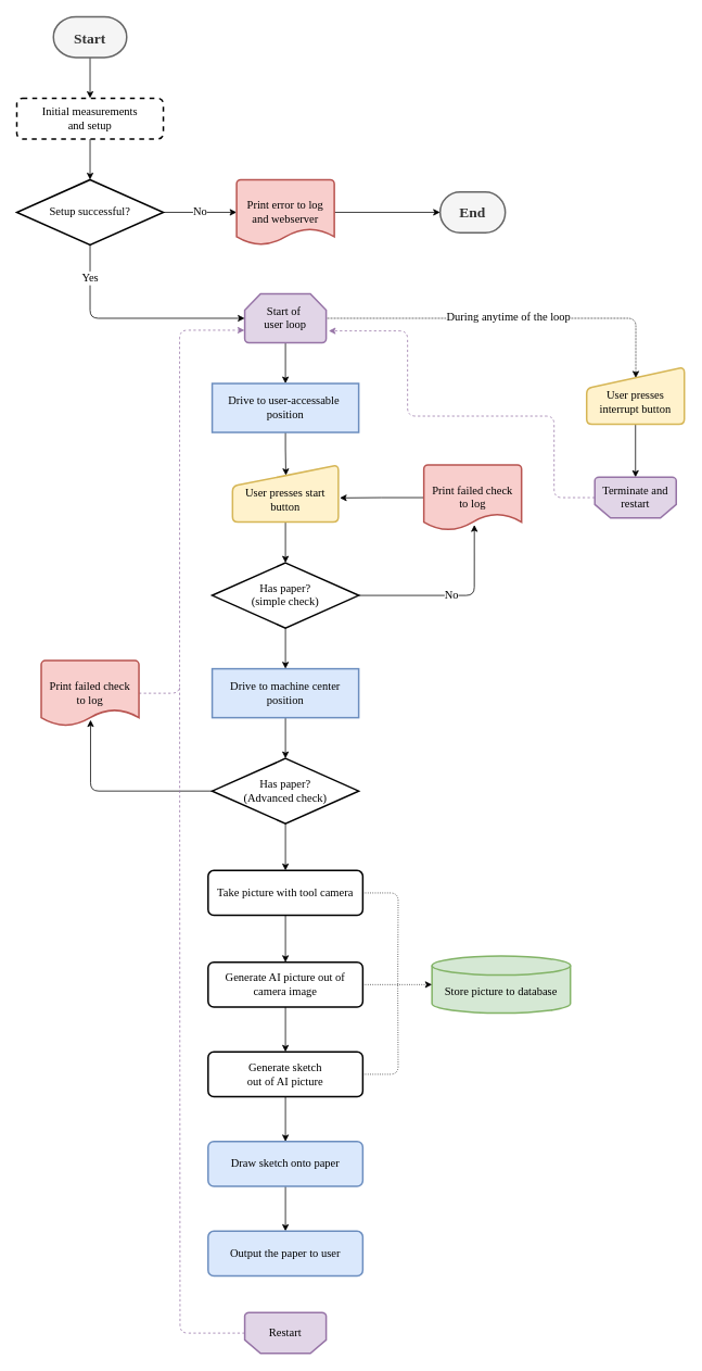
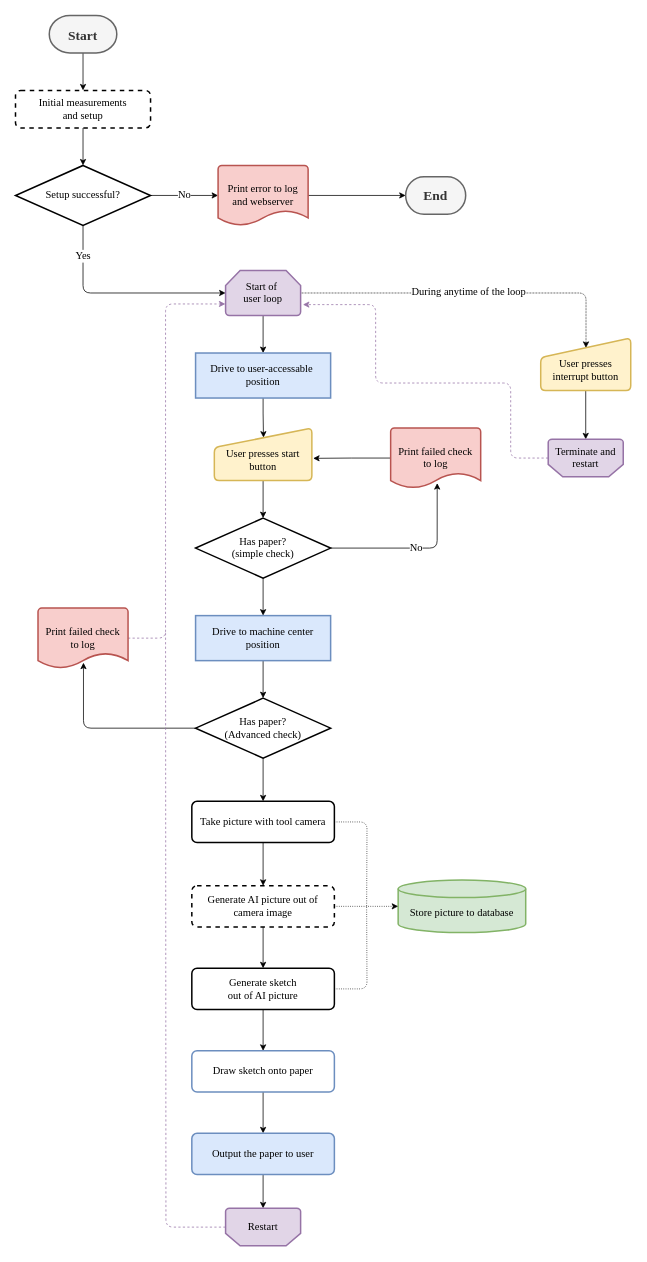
  <mxCell id="0" />
  <mxCell id="1" parent="0" />
  <mxCell id="2" style="edgeStyle=orthogonalEdgeStyle;rounded=0;orthogonalLoop=1;jettySize=auto;html=1;entryX=0.5;entryY=0;entryDx=0;entryDy=0;fontFamily=Times New Roman;fontSize=14;" edge="1" parent="1" source="3" target="15"><mxGeometry relative="1" as="geometry"><mxPoint x="115" y="100" as="targetPoint" /><Array as="points" /></mxGeometry></mxCell>
  <mxCell id="3" value="&lt;h1&gt;&lt;font style=&quot;font-size: 18px;&quot; face=&quot;Times New Roman&quot;&gt;Start&lt;/font&gt;&lt;/h1&gt;" style="strokeWidth=2;html=1;shape=mxgraph.flowchart.terminator;whiteSpace=wrap;fillColor=#f5f5f5;fontColor=#333333;strokeColor=#666666;" vertex="1" parent="1"><mxGeometry x="65" y="20" width="90" height="50" as="geometry" /></mxCell>
  <mxCell id="4" style="edgeStyle=orthogonalEdgeStyle;rounded=0;orthogonalLoop=1;jettySize=auto;html=1;entryX=0.5;entryY=0;entryDx=0;entryDy=0;entryPerimeter=0;fontFamily=Times New Roman;fontSize=14;exitX=0.5;exitY=1;exitDx=0;exitDy=0;" edge="1" parent="1" source="15" target="7"><mxGeometry relative="1" as="geometry"><mxPoint x="115" y="160" as="sourcePoint" /><Array as="points" /></mxGeometry></mxCell>
  <mxCell id="5" value="No" style="edgeStyle=orthogonalEdgeStyle;rounded=0;orthogonalLoop=1;jettySize=auto;html=1;entryX=0;entryY=0.5;entryDx=0;entryDy=0;entryPerimeter=0;fontFamily=Times New Roman;fontSize=14;" edge="1" parent="1" source="7" target="9"><mxGeometry relative="1" as="geometry" /></mxCell>
  <mxCell id="6" value="Yes" style="edgeStyle=orthogonalEdgeStyle;rounded=1;orthogonalLoop=1;jettySize=auto;html=1;entryX=0;entryY=0.5;entryDx=0;entryDy=0;entryPerimeter=0;fontFamily=Times New Roman;fontSize=14;" edge="1" parent="1" source="7" target="14"><mxGeometry x="-0.709" relative="1" as="geometry"><Array as="points"><mxPoint x="110" y="390" /></Array><mxPoint as="offset" /></mxGeometry></mxCell>
  <mxCell id="7" value="Setup successful?" style="strokeWidth=2;html=1;shape=mxgraph.flowchart.decision;whiteSpace=wrap;fontFamily=Times New Roman;fontSize=14;" vertex="1" parent="1"><mxGeometry x="20" y="220" width="180" height="80" as="geometry" /></mxCell>
  <mxCell id="8" style="edgeStyle=orthogonalEdgeStyle;rounded=0;orthogonalLoop=1;jettySize=auto;html=1;entryX=0;entryY=0.5;entryDx=0;entryDy=0;entryPerimeter=0;fontFamily=Times New Roman;fontSize=14;" edge="1" parent="1" source="9" target="10"><mxGeometry relative="1" as="geometry" /></mxCell>
  <mxCell id="9" value="Print error to log&lt;br&gt;and webserver" style="strokeWidth=2;html=1;shape=mxgraph.flowchart.document2;whiteSpace=wrap;size=0.25;fontFamily=Times New Roman;fontSize=14;fillColor=#f8cecc;strokeColor=#b85450;" vertex="1" parent="1"><mxGeometry x="290" y="220" width="120" height="80" as="geometry" /></mxCell>
  <mxCell id="10" value="&lt;h2&gt;&lt;font style=&quot;font-size: 18px;&quot;&gt;End&lt;/font&gt;&lt;/h2&gt;" style="strokeWidth=2;html=1;shape=mxgraph.flowchart.terminator;whiteSpace=wrap;fontFamily=Times New Roman;fontSize=14;fillColor=#f5f5f5;fontColor=#333333;strokeColor=#666666;" vertex="1" parent="1"><mxGeometry x="540" y="235" width="80" height="50" as="geometry" /></mxCell>
  <mxCell id="11" style="edgeStyle=orthogonalEdgeStyle;rounded=0;orthogonalLoop=1;jettySize=auto;html=1;exitX=0.5;exitY=1;exitDx=0;exitDy=0;exitPerimeter=0;entryX=0.5;entryY=0;entryDx=0;entryDy=0;fontFamily=Times New Roman;fontSize=14;" edge="1" parent="1" source="14" target="17"><mxGeometry relative="1" as="geometry" /></mxCell>
  <mxCell id="12" style="edgeStyle=orthogonalEdgeStyle;rounded=1;orthogonalLoop=1;jettySize=auto;html=1;entryX=0.503;entryY=0.188;entryDx=0;entryDy=0;entryPerimeter=0;fontFamily=Times New Roman;fontSize=14;dashed=1;dashPattern=1 1;" edge="1" parent="1" source="14" target="33"><mxGeometry relative="1" as="geometry" /></mxCell>
  <mxCell id="13" value="During anytime of the loop" style="edgeLabel;html=1;align=center;verticalAlign=middle;resizable=0;points=[];fontSize=14;fontFamily=Times New Roman;" vertex="1" connectable="0" parent="12"><mxGeometry x="-0.015" y="2" relative="1" as="geometry"><mxPoint as="offset" /></mxGeometry></mxCell>
  <mxCell id="14" value="Start of&amp;nbsp;&lt;br&gt;user loop" style="strokeWidth=2;html=1;shape=mxgraph.flowchart.loop_limit;whiteSpace=wrap;fontFamily=Times New Roman;fontSize=14;fillColor=#e1d5e7;strokeColor=#9673a6;" vertex="1" parent="1"><mxGeometry x="300" y="360" width="100" height="60" as="geometry" /></mxCell>
  <mxCell id="15" value="Initial measurements&lt;br&gt;and setup" style="rounded=1;whiteSpace=wrap;html=1;absoluteArcSize=1;arcSize=14;strokeWidth=2;fontFamily=Times New Roman;fontSize=14;dashed=1;" vertex="1" parent="1"><mxGeometry x="20" y="120" width="180" height="50" as="geometry" /></mxCell>
  <mxCell id="16" style="edgeStyle=orthogonalEdgeStyle;rounded=0;orthogonalLoop=1;jettySize=auto;html=1;entryX=0.504;entryY=0.182;entryDx=0;entryDy=0;entryPerimeter=0;fontFamily=Times New Roman;fontSize=14;" edge="1" parent="1" source="17" target="19"><mxGeometry relative="1" as="geometry" /></mxCell>
  <mxCell id="17" value="Drive to user-accessable&amp;nbsp;&lt;br&gt;position" style="whiteSpace=wrap;html=1;absoluteArcSize=1;arcSize=14;strokeWidth=2;fontFamily=Times New Roman;fontSize=14;fillColor=#dae8fc;strokeColor=#6c8ebf;rounded=0;" vertex="1" parent="1"><mxGeometry x="260" y="470" width="180" height="60" as="geometry" /></mxCell>
  <mxCell id="18" style="edgeStyle=orthogonalEdgeStyle;rounded=0;orthogonalLoop=1;jettySize=auto;html=1;entryX=0.5;entryY=0;entryDx=0;entryDy=0;entryPerimeter=0;fontFamily=Times New Roman;fontSize=14;" edge="1" parent="1" source="19" target="22"><mxGeometry relative="1" as="geometry" /></mxCell>
  <mxCell id="19" value="&lt;br&gt;User presses start button" style="html=1;strokeWidth=2;shape=manualInput;whiteSpace=wrap;rounded=1;size=26;arcSize=13;fontFamily=Times New Roman;fontSize=14;fillColor=#fff2cc;strokeColor=#d6b656;" vertex="1" parent="1"><mxGeometry x="285" y="570" width="130" height="70" as="geometry" /></mxCell>
  <mxCell id="20" value="No" style="edgeStyle=orthogonalEdgeStyle;orthogonalLoop=1;jettySize=auto;html=1;fontFamily=Times New Roman;fontSize=14;entryX=0.517;entryY=0.918;entryDx=0;entryDy=0;entryPerimeter=0;rounded=1;" edge="1" parent="1" source="22" target="24"><mxGeometry relative="1" as="geometry"><mxPoint x="570" y="637.92" as="targetPoint" /></mxGeometry></mxCell>
  <mxCell id="21" style="edgeStyle=orthogonalEdgeStyle;rounded=0;orthogonalLoop=1;jettySize=auto;html=1;entryX=0.5;entryY=0;entryDx=0;entryDy=0;fontFamily=Times New Roman;fontSize=14;" edge="1" parent="1" source="22" target="26"><mxGeometry relative="1" as="geometry" /></mxCell>
  <mxCell id="22" value="Has paper?&lt;br&gt;(simple check)" style="strokeWidth=2;html=1;shape=mxgraph.flowchart.decision;whiteSpace=wrap;fontFamily=Times New Roman;fontSize=14;" vertex="1" parent="1"><mxGeometry x="260" y="690" width="180" height="80" as="geometry" /></mxCell>
  <mxCell id="23" style="edgeStyle=orthogonalEdgeStyle;rounded=0;orthogonalLoop=1;jettySize=auto;html=1;fontFamily=Times New Roman;fontSize=14;entryX=1.013;entryY=0.577;entryDx=0;entryDy=0;entryPerimeter=0;exitX=0;exitY=0.5;exitDx=0;exitDy=0;exitPerimeter=0;" edge="1" parent="1" source="24" target="19"><mxGeometry relative="1" as="geometry"><mxPoint x="500" y="610" as="targetPoint" /><mxPoint x="510" y="610.04" as="sourcePoint" /></mxGeometry></mxCell>
  <mxCell id="24" value="Print failed check&lt;br&gt;to log&lt;br&gt;" style="strokeWidth=2;html=1;shape=mxgraph.flowchart.document2;whiteSpace=wrap;size=0.25;fontFamily=Times New Roman;fontSize=14;fillColor=#f8cecc;strokeColor=#b85450;" vertex="1" parent="1"><mxGeometry x="520" y="570" width="120" height="80" as="geometry" /></mxCell>
  <mxCell id="25" style="edgeStyle=orthogonalEdgeStyle;rounded=0;orthogonalLoop=1;jettySize=auto;html=1;entryX=0.5;entryY=0;entryDx=0;entryDy=0;entryPerimeter=0;fontFamily=Times New Roman;fontSize=14;" edge="1" parent="1" source="26" target="29"><mxGeometry relative="1" as="geometry" /></mxCell>
  <mxCell id="26" value="Drive to machine center position" style="whiteSpace=wrap;html=1;absoluteArcSize=1;arcSize=14;strokeWidth=2;fontFamily=Times New Roman;fontSize=14;fillColor=#dae8fc;strokeColor=#6c8ebf;rounded=0;" vertex="1" parent="1"><mxGeometry x="260" y="820" width="180" height="60" as="geometry" /></mxCell>
  <mxCell id="27" style="edgeStyle=orthogonalEdgeStyle;rounded=1;orthogonalLoop=1;jettySize=auto;html=1;entryX=0.505;entryY=0.91;entryDx=0;entryDy=0;entryPerimeter=0;fontFamily=Times New Roman;fontSize=14;" edge="1" parent="1" source="29" target="31"><mxGeometry relative="1" as="geometry"><Array as="points"><mxPoint x="110" y="970" /><mxPoint x="110" y="883" /></Array></mxGeometry></mxCell>
  <mxCell id="28" style="edgeStyle=orthogonalEdgeStyle;rounded=0;orthogonalLoop=1;jettySize=auto;html=1;fontFamily=Times New Roman;fontSize=14;" edge="1" parent="1" source="29" target="39"><mxGeometry relative="1" as="geometry" /></mxCell>
  <mxCell id="29" value="Has paper?&lt;br&gt;(Advanced check)" style="strokeWidth=2;html=1;shape=mxgraph.flowchart.decision;whiteSpace=wrap;fontFamily=Times New Roman;fontSize=14;" vertex="1" parent="1"><mxGeometry x="260" y="930" width="180" height="80" as="geometry" /></mxCell>
  <mxCell id="30" style="edgeStyle=orthogonalEdgeStyle;rounded=1;orthogonalLoop=1;jettySize=auto;html=1;entryX=-0.003;entryY=0.744;entryDx=0;entryDy=0;entryPerimeter=0;dashed=1;fontFamily=Times New Roman;fontSize=14;fillColor=#e1d5e7;strokeColor=#9673a6;" edge="1" parent="1" source="31" target="14"><mxGeometry relative="1" as="geometry"><Array as="points"><mxPoint x="220" y="850" /><mxPoint x="220" y="405" /></Array></mxGeometry></mxCell>
  <mxCell id="31" value="Print failed check&lt;br&gt;to log&lt;br&gt;" style="strokeWidth=2;html=1;shape=mxgraph.flowchart.document2;whiteSpace=wrap;size=0.25;fontFamily=Times New Roman;fontSize=14;fillColor=#f8cecc;strokeColor=#b85450;" vertex="1" parent="1"><mxGeometry x="50" y="810" width="120" height="80" as="geometry" /></mxCell>
  <mxCell id="32" style="edgeStyle=orthogonalEdgeStyle;rounded=0;orthogonalLoop=1;jettySize=auto;html=1;entryX=0.5;entryY=1;entryDx=0;entryDy=0;entryPerimeter=0;fontFamily=Times New Roman;fontSize=14;" edge="1" parent="1" source="33" target="35"><mxGeometry relative="1" as="geometry" /></mxCell>
  <mxCell id="33" value="&lt;br&gt;User presses interrupt button" style="html=1;strokeWidth=2;shape=manualInput;whiteSpace=wrap;rounded=1;size=26;arcSize=13;fontFamily=Times New Roman;fontSize=14;fillColor=#fff2cc;strokeColor=#d6b656;" vertex="1" parent="1"><mxGeometry x="720" y="450" width="120" height="70" as="geometry" /></mxCell>
  <mxCell id="34" style="edgeStyle=orthogonalEdgeStyle;rounded=1;orthogonalLoop=1;jettySize=auto;html=1;fontFamily=Times New Roman;fontSize=14;entryX=1.031;entryY=0.758;entryDx=0;entryDy=0;entryPerimeter=0;dashed=1;fillColor=#e1d5e7;strokeColor=#9673a6;" edge="1" parent="1" source="35" target="14"><mxGeometry relative="1" as="geometry"><mxPoint x="380" y="440" as="targetPoint" /><Array as="points"><mxPoint x="680" y="610" /><mxPoint x="680" y="510" /><mxPoint x="500" y="510" /><mxPoint x="500" y="406" /></Array></mxGeometry></mxCell>
  <mxCell id="35" value="Terminate and restart" style="strokeWidth=2;html=1;shape=mxgraph.flowchart.loop_limit;whiteSpace=wrap;fontFamily=Times New Roman;fontSize=14;flipV=1;fillColor=#e1d5e7;strokeColor=#9673a6;" vertex="1" parent="1"><mxGeometry x="730" y="585" width="100" height="50" as="geometry" /></mxCell>
  <mxCell id="36" value="&lt;br&gt;Store picture to database" style="strokeWidth=2;html=1;shape=mxgraph.flowchart.database;whiteSpace=wrap;fontFamily=Times New Roman;fontSize=14;fillColor=#d5e8d4;strokeColor=#82b366;" vertex="1" parent="1"><mxGeometry x="530" y="1172.5" width="170" height="70" as="geometry" /></mxCell>
  <mxCell id="37" style="edgeStyle=orthogonalEdgeStyle;rounded=1;orthogonalLoop=1;jettySize=auto;html=1;fontFamily=Times New Roman;fontSize=14;dashed=1;dashPattern=1 2;endArrow=none;endFill=0;" edge="1" parent="1" source="39"><mxGeometry relative="1" as="geometry"><mxPoint x="488" y="1210" as="targetPoint" /></mxGeometry></mxCell>
  <mxCell id="38" style="edgeStyle=orthogonalEdgeStyle;rounded=0;orthogonalLoop=1;jettySize=auto;html=1;fontFamily=Times New Roman;fontSize=18;" edge="1" parent="1" source="39" target="42"><mxGeometry relative="1" as="geometry" /></mxCell>
  <mxCell id="39" value="Take picture with tool camera" style="rounded=1;whiteSpace=wrap;html=1;absoluteArcSize=1;arcSize=14;strokeWidth=2;fontFamily=Times New Roman;fontSize=14;" vertex="1" parent="1"><mxGeometry x="255" y="1067.5" width="190" height="55" as="geometry" /></mxCell>
  <mxCell id="40" style="edgeStyle=orthogonalEdgeStyle;rounded=0;orthogonalLoop=1;jettySize=auto;html=1;entryX=0;entryY=0.5;entryDx=0;entryDy=0;entryPerimeter=0;fontFamily=Times New Roman;fontSize=18;dashed=1;dashPattern=1 2;" edge="1" parent="1" source="42" target="36"><mxGeometry relative="1" as="geometry" /></mxCell>
  <mxCell id="41" style="edgeStyle=orthogonalEdgeStyle;rounded=0;orthogonalLoop=1;jettySize=auto;html=1;entryX=0.5;entryY=0;entryDx=0;entryDy=0;fontFamily=Times New Roman;fontSize=14;" edge="1" parent="1" source="42" target="45"><mxGeometry relative="1" as="geometry" /></mxCell>
- <mxCell id="42" value="Generate AI picture out of&lt;br&gt;camera image" style="rounded=1;whiteSpace=wrap;html=1;absoluteArcSize=1;arcSize=14;strokeWidth=2;fontFamily=Times New Roman;fontSize=14;" vertex="1" parent="1"><mxGeometry x="255" y="1180" width="190" height="55" as="geometry" /></mxCell>
+ <mxCell id="42" value="Generate AI picture out of&lt;br&gt;camera image" style="rounded=1;whiteSpace=wrap;html=1;absoluteArcSize=1;arcSize=14;strokeWidth=2;fontFamily=Times New Roman;fontSize=14;dashed=1;" vertex="1" parent="1"><mxGeometry x="255" y="1180" width="190" height="55" as="geometry" /></mxCell>
  <mxCell id="43" style="edgeStyle=orthogonalEdgeStyle;rounded=1;orthogonalLoop=1;jettySize=auto;html=1;fontFamily=Times New Roman;fontSize=14;dashed=1;dashPattern=1 2;endArrow=none;endFill=0;" edge="1" parent="1" source="45"><mxGeometry relative="1" as="geometry"><mxPoint x="488" y="1210" as="targetPoint" /></mxGeometry></mxCell>
  <mxCell id="44" style="edgeStyle=orthogonalEdgeStyle;rounded=0;orthogonalLoop=1;jettySize=auto;html=1;entryX=0.5;entryY=0;entryDx=0;entryDy=0;fontFamily=Times New Roman;fontSize=14;" edge="1" parent="1" source="45" target="47"><mxGeometry relative="1" as="geometry" /></mxCell>
  <mxCell id="45" value="Generate sketch&lt;br&gt;out of AI picture" style="rounded=1;whiteSpace=wrap;html=1;absoluteArcSize=1;arcSize=14;strokeWidth=2;fontFamily=Times New Roman;fontSize=14;" vertex="1" parent="1"><mxGeometry x="255" y="1290" width="190" height="55" as="geometry" /></mxCell>
  <mxCell id="46" style="edgeStyle=orthogonalEdgeStyle;rounded=1;orthogonalLoop=1;jettySize=auto;html=1;entryX=0.5;entryY=0;entryDx=0;entryDy=0;fontFamily=Times New Roman;fontSize=14;" edge="1" parent="1" source="47" target="49"><mxGeometry relative="1" as="geometry" /></mxCell>
- <mxCell id="47" value="Draw sketch onto paper" style="rounded=1;whiteSpace=wrap;html=1;absoluteArcSize=1;arcSize=14;strokeWidth=2;fontFamily=Times New Roman;fontSize=14;fillColor=#dae8fc;strokeColor=#6c8ebf;" vertex="1" parent="1"><mxGeometry x="255" y="1400" width="190" height="55" as="geometry" /></mxCell>
+ <mxCell id="47" value="Draw sketch onto paper" style="rounded=1;whiteSpace=wrap;html=1;absoluteArcSize=1;arcSize=14;strokeWidth=2;fontFamily=Times New Roman;fontSize=14;fillColor=#ffffff;strokeColor=#6c8ebf;" vertex="1" parent="1"><mxGeometry x="255" y="1400" width="190" height="55" as="geometry" /></mxCell>
+ <mxCell id="48" value="" style="edgeStyle=orthogonalEdgeStyle;rounded=1;orthogonalLoop=1;jettySize=auto;html=1;fontFamily=Times New Roman;fontSize=14;" edge="1" parent="1" source="49" target="51"><mxGeometry relative="1" as="geometry" /></mxCell>
  <mxCell id="49" value="Output the paper to user" style="rounded=1;whiteSpace=wrap;html=1;absoluteArcSize=1;arcSize=14;strokeWidth=2;fontFamily=Times New Roman;fontSize=14;fillColor=#dae8fc;strokeColor=#6c8ebf;" vertex="1" parent="1"><mxGeometry x="255" y="1510" width="190" height="55" as="geometry" /></mxCell>
  <mxCell id="50" style="edgeStyle=orthogonalEdgeStyle;rounded=1;orthogonalLoop=1;jettySize=auto;html=1;fontFamily=Times New Roman;fontSize=14;dashed=1;fillColor=#e1d5e7;strokeColor=#9673a6;endArrow=none;endFill=0;" edge="1" parent="1" source="51"><mxGeometry relative="1" as="geometry"><mxPoint x="220" y="840" as="targetPoint" /></mxGeometry></mxCell>
  <mxCell id="51" value="Restart" style="strokeWidth=2;html=1;shape=mxgraph.flowchart.loop_limit;whiteSpace=wrap;fontFamily=Times New Roman;fontSize=14;flipV=1;fillColor=#e1d5e7;strokeColor=#9673a6;" vertex="1" parent="1"><mxGeometry x="300" y="1610" width="100" height="50" as="geometry" /></mxCell>
